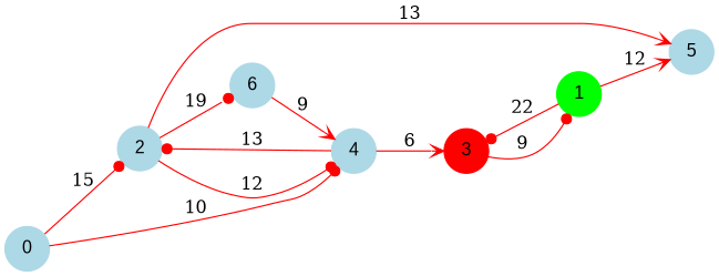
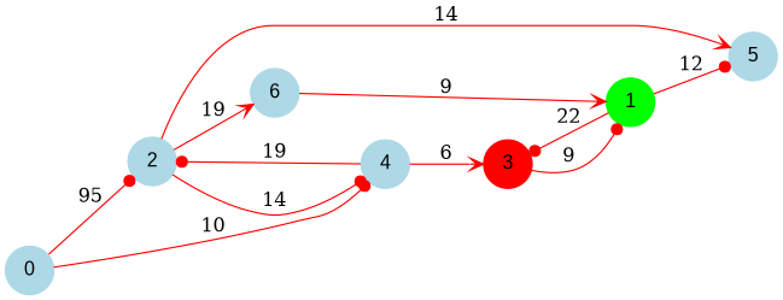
  digraph {
    rankdir=LR
    node [color=lightblue fontname=Arial shape=circle style=filled]
    edge [arrowhead=dot color=red]
    0
    2
    4
    5
    6
    3 [color=red]
    1 [color=green]
-   0 -> 2 [label=15]
+   0 -> 2 [label=95]
    0 -> 4 [label=10]
-   2 -> 4 [label=12]
-   2 -> 5 [arrowhead=vee label=13]
-   2 -> 6 [label=19]
-   4 -> 2 [label=13]
+   2 -> 4 [label=14]
+   2 -> 5 [arrowhead=vee label=14]
+   2 -> 6 [arrowhead=vee label=19]
+   4 -> 2 [label=19]
    4 -> 3 [arrowhead=vee label=6]
-   6 -> 4 [arrowhead=vee label=9]
+   6 -> 1 [arrowhead=vee label=9]
    3 -> 1 [label=9]
-   1 -> 5 [arrowhead=vee label=12]
+   1 -> 5 [label=12]
    1 -> 3 [label=22]
  }
